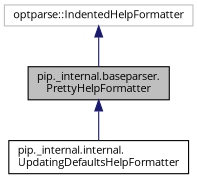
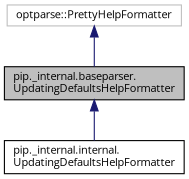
  digraph {
    fontname="Open Sans"
    node [color=black fillcolor=white fontname="Open Sans" fontsize=10 shape=record style=filled]
    edge [color=midnightblue dir=back fontname="Open Sans" fontsize=10 labelfontname=Helvetica labelfontsize=10 style=solid]
-   n1 [fillcolor=grey75 fontcolor=black height=0.2 label="pip._internal.baseparser.\lPrettyHelpFormatter" width=0.4]
+   n1 [fillcolor=grey75 fontcolor=black height=0.2 label="pip._internal.baseparser.\lUpdatingDefaultsHelpFormatter" width=0.4]
    n2 [height=0.2 label="pip._internal.internal.\lUpdatingDefaultsHelpFormatter" width=0.4]
-   n3 [color=grey75 height=0.2 label="optparse::IndentedHelpFormatter" width=0.4]
+   n3 [color=grey75 height=0.2 label="optparse::PrettyHelpFormatter" width=0.4]
    n1 -> n2
    n3 -> n1
  }
